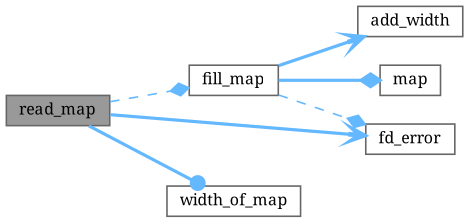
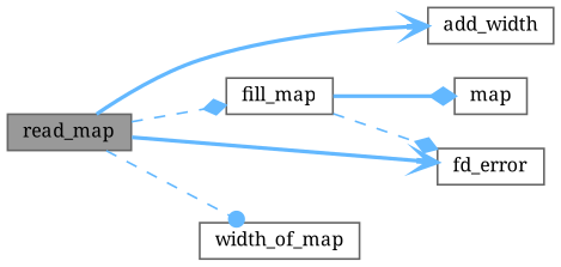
  digraph {
    fontname="Noto Serif"
    rankdir=LR
    node [color=grey40 fillcolor=white fontname="Noto Serif" fontsize=10 shape=box style=filled]
    edge [arrowhead=diamond color=steelblue1 fontname="Noto Serif" fontsize=10 labelfontname=Helvetica labelfontsize=10 style=bold]
    n1 [color=gray40 fillcolor=grey60 fontcolor=black height=0.2 label=read_map width=0.4]
    n2 [height=0.2 label=add_width width=0.4]
    n3 [height=0.2 label=fd_error width=0.4]
    n4 [height=0.2 label=fill_map width=0.4]
    n5 [height=0.2 label=width_of_map width=0.4]
    n6 [height=0.2 label=map width=0.4]
-   n4 -> n2 [arrowhead=vee]
+   n1 -> n2 [arrowhead=vee]
    n1 -> n3 [arrowhead=vee]
    n1 -> n4 [style=dashed]
-   n1 -> n5 [arrowhead=dot]
+   n1 -> n5 [arrowhead=dot style=dashed]
    n4 -> n3 [style=dashed]
    n4 -> n6
  }
